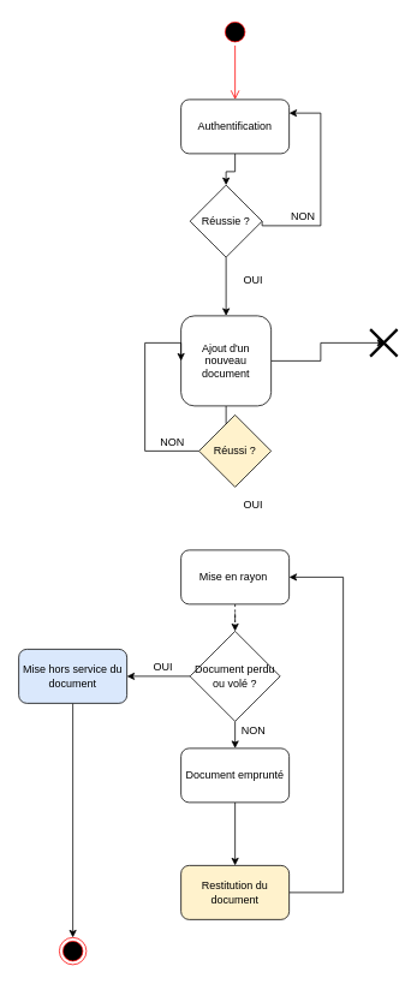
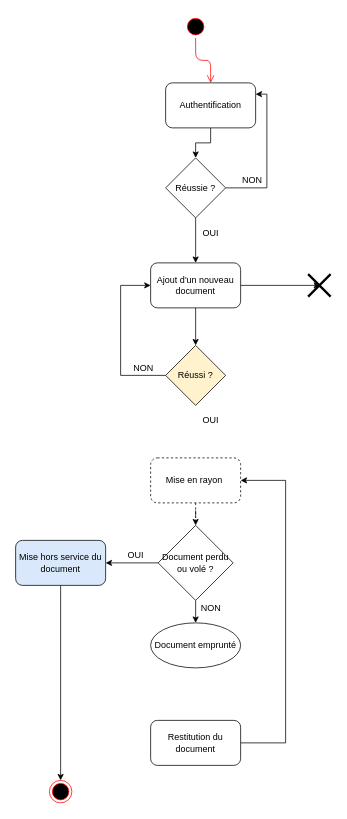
  <mxCell id="0" />
  <mxCell id="1" parent="0" />
  <mxCell id="2" value="" style="ellipse;html=1;shape=startState;fillColor=#000000;strokeColor=#ff0000;" vertex="1" parent="1"><mxGeometry x="245" y="20" width="30" height="30" as="geometry" /></mxCell>
  <mxCell id="3" value="" style="edgeStyle=orthogonalEdgeStyle;html=1;verticalAlign=bottom;endArrow=open;endSize=8;strokeColor=#ff0000;entryX=0.5;entryY=0;entryDx=0;entryDy=0;" edge="1" parent="1" source="2" target="5"><mxGeometry relative="1" as="geometry"><mxPoint x="260" y="110" as="targetPoint" /></mxGeometry></mxCell>
  <mxCell id="4" style="edgeStyle=orthogonalEdgeStyle;rounded=0;orthogonalLoop=1;jettySize=auto;html=1;entryX=0.5;entryY=0;entryDx=0;entryDy=0;" edge="1" parent="1" source="5" target="8"><mxGeometry relative="1" as="geometry" /></mxCell>
- <mxCell id="5" value="Authentification" style="rounded=1;whiteSpace=wrap;html=1;" vertex="1" parent="1"><mxGeometry x="200" y="110" width="120" height="60" as="geometry" /></mxCell>
+ <mxCell id="5" value="Authentification" style="rounded=1;whiteSpace=wrap;html=1;" vertex="1" parent="1"><mxGeometry x="220" y="110" width="120" height="60" as="geometry" /></mxCell>
  <mxCell id="6" style="edgeStyle=orthogonalEdgeStyle;rounded=0;orthogonalLoop=1;jettySize=auto;html=1;entryX=1;entryY=0.25;entryDx=0;entryDy=0;exitX=1;exitY=0.5;exitDx=0;exitDy=0;" edge="1" parent="1" source="8" target="5"><mxGeometry relative="1" as="geometry"><mxPoint x="375" y="130" as="targetPoint" /><mxPoint x="355" y="250" as="sourcePoint" /><Array as="points"><mxPoint x="355" y="250" /><mxPoint x="355" y="125" /></Array></mxGeometry></mxCell>
  <mxCell id="7" style="edgeStyle=orthogonalEdgeStyle;rounded=0;orthogonalLoop=1;jettySize=auto;html=1;exitX=0.5;exitY=1;exitDx=0;exitDy=0;entryX=0.5;entryY=0;entryDx=0;entryDy=0;" edge="1" parent="1" source="8" target="13"><mxGeometry relative="1" as="geometry"><mxPoint x="260" y="360" as="targetPoint" /></mxGeometry></mxCell>
- <mxCell id="8" value="Réussie ?" style="rhombus;whiteSpace=wrap;html=1;" vertex="1" parent="1"><mxGeometry x="210" y="205" width="80" height="80" as="geometry" /></mxCell>
+ <mxCell id="8" value="Réussie ?" style="rhombus;whiteSpace=wrap;html=1;" vertex="1" parent="1"><mxGeometry x="220" y="210" width="80" height="80" as="geometry" /></mxCell>
  <mxCell id="9" value="NON" style="text;html=1;align=center;verticalAlign=middle;resizable=0;points=[];autosize=1;" vertex="1" parent="1"><mxGeometry x="315" y="230" width="40" height="20" as="geometry" /></mxCell>
  <mxCell id="10" value="OUI" style="text;html=1;align=center;verticalAlign=middle;resizable=0;points=[];autosize=1;" vertex="1" parent="1"><mxGeometry x="260" y="300" width="40" height="20" as="geometry" /></mxCell>
  <mxCell id="11" style="edgeStyle=orthogonalEdgeStyle;rounded=0;orthogonalLoop=1;jettySize=auto;html=1;entryX=0.5;entryY=0;entryDx=0;entryDy=0;" edge="1" parent="1" source="13" target="15"><mxGeometry relative="1" as="geometry" /></mxCell>
  <mxCell id="12" style="edgeStyle=orthogonalEdgeStyle;rounded=0;orthogonalLoop=1;jettySize=auto;html=1;exitX=1;exitY=0.5;exitDx=0;exitDy=0;entryX=0.533;entryY=0.5;entryDx=0;entryDy=0;entryPerimeter=0;" edge="1" parent="1" source="13" target="18"><mxGeometry relative="1" as="geometry" /></mxCell>
- <mxCell id="13" value="Ajout d'un nouveau document" style="rounded=1;whiteSpace=wrap;html=1;" vertex="1" parent="1"><mxGeometry x="200" y="350" width="100" height="100" as="geometry" /></mxCell>
+ <mxCell id="13" value="Ajout d'un nouveau document" style="rounded=1;whiteSpace=wrap;html=1;" vertex="1" parent="1"><mxGeometry x="200" y="350" width="120" height="60" as="geometry" /></mxCell>
  <mxCell id="14" style="edgeStyle=orthogonalEdgeStyle;rounded=0;orthogonalLoop=1;jettySize=auto;html=1;entryX=0;entryY=0.5;entryDx=0;entryDy=0;exitX=0;exitY=0.5;exitDx=0;exitDy=0;" edge="1" parent="1" source="15" target="13"><mxGeometry relative="1" as="geometry"><mxPoint x="160" y="380" as="targetPoint" /><Array as="points"><mxPoint x="160" y="500" /><mxPoint x="160" y="380" /></Array></mxGeometry></mxCell>
  <mxCell id="15" value="Réussi ?" style="rhombus;whiteSpace=wrap;html=1;fillColor=#fff2cc;" vertex="1" parent="1"><mxGeometry x="220" y="460" width="80" height="80" as="geometry" /></mxCell>
  <mxCell id="16" value="NON" style="text;html=1;align=center;verticalAlign=middle;resizable=0;points=[];autosize=1;" vertex="1" parent="1"><mxGeometry x="170" y="480" width="40" height="20" as="geometry" /></mxCell>
  <mxCell id="17" value="OUI" style="text;html=1;align=center;verticalAlign=middle;resizable=0;points=[];autosize=1;" vertex="1" parent="1"><mxGeometry x="260" y="550" width="40" height="20" as="geometry" /></mxCell>
  <mxCell id="18" value="" style="shape=umlDestroy;whiteSpace=wrap;html=1;strokeWidth=3;" vertex="1" parent="1"><mxGeometry x="410" y="365" width="30" height="30" as="geometry" /></mxCell>
- <mxCell id="19" style="edgeStyle=orthogonalEdgeStyle;rounded=0;orthogonalLoop=1;jettySize=auto;html=1;exitX=0.5;exitY=1;exitDx=0;exitDy=0;entryX=0.5;entryY=0;entryDx=0;entryDy=0;" edge="1" parent="1" source="20" target="24"><mxGeometry relative="1" as="geometry" /></mxCell>
- <mxCell id="20" value="Document emprunté" style="rounded=1;whiteSpace=wrap;html=1;" vertex="1" parent="1"><mxGeometry x="200" y="830" width="120" height="60" as="geometry" /></mxCell>
+ <mxCell id="20" value="Document emprunté" style="ellipse;whiteSpace=wrap;html=1;" vertex="1" parent="1"><mxGeometry x="200" y="830" width="120" height="60" as="geometry" /></mxCell>
  <mxCell id="21" style="edgeStyle=orthogonalEdgeStyle;rounded=0;orthogonalLoop=1;jettySize=auto;html=1;exitX=0.5;exitY=1;exitDx=0;exitDy=0;entryX=0.5;entryY=0;entryDx=0;entryDy=0;" edge="1" parent="1" source="22" target="32"><mxGeometry relative="1" as="geometry" /></mxCell>
  <mxCell id="22" value="Mise hors service du document" style="rounded=1;whiteSpace=wrap;html=1;fillColor=#dae8fc;" vertex="1" parent="1"><mxGeometry x="20" y="720" width="120" height="60" as="geometry" /></mxCell>
  <mxCell id="23" style="edgeStyle=orthogonalEdgeStyle;rounded=0;orthogonalLoop=1;jettySize=auto;html=1;exitX=1;exitY=0.5;exitDx=0;exitDy=0;entryX=1;entryY=0.5;entryDx=0;entryDy=0;" edge="1" parent="1" source="24" target="26"><mxGeometry relative="1" as="geometry"><Array as="points"><mxPoint x="380" y="990" /><mxPoint x="380" y="640" /></Array></mxGeometry></mxCell>
- <mxCell id="24" value="Restitution du document" style="rounded=1;whiteSpace=wrap;html=1;fillColor=#fff2cc;" vertex="1" parent="1"><mxGeometry x="200" y="960" width="120" height="60" as="geometry" /></mxCell>
+ <mxCell id="24" value="Restitution du document" style="rounded=1;whiteSpace=wrap;html=1;" vertex="1" parent="1"><mxGeometry x="200" y="960" width="120" height="60" as="geometry" /></mxCell>
  <mxCell id="25" style="edgeStyle=orthogonalEdgeStyle;rounded=0;orthogonalLoop=1;jettySize=auto;html=1;entryX=0.5;entryY=0;entryDx=0;entryDy=0;dashed=1;" edge="1" parent="1" source="26" target="29"><mxGeometry relative="1" as="geometry" /></mxCell>
- <mxCell id="26" value="Mise en rayon&amp;nbsp;" style="rounded=1;whiteSpace=wrap;html=1;" vertex="1" parent="1"><mxGeometry x="200" y="610" width="120" height="60" as="geometry" /></mxCell>
+ <mxCell id="26" value="Mise en rayon&amp;nbsp;" style="rounded=1;whiteSpace=wrap;html=1;dashed=1;" vertex="1" parent="1"><mxGeometry x="200" y="610" width="120" height="60" as="geometry" /></mxCell>
  <mxCell id="27" style="edgeStyle=orthogonalEdgeStyle;rounded=0;orthogonalLoop=1;jettySize=auto;html=1;exitX=0.5;exitY=1;exitDx=0;exitDy=0;entryX=0.5;entryY=0;entryDx=0;entryDy=0;" edge="1" parent="1" source="29" target="20"><mxGeometry relative="1" as="geometry" /></mxCell>
  <mxCell id="28" style="edgeStyle=orthogonalEdgeStyle;rounded=0;orthogonalLoop=1;jettySize=auto;html=1;exitX=0;exitY=0.5;exitDx=0;exitDy=0;entryX=1;entryY=0.5;entryDx=0;entryDy=0;" edge="1" parent="1" source="29" target="22"><mxGeometry relative="1" as="geometry" /></mxCell>
  <mxCell id="29" value="Document perdu ou volé ?" style="rhombus;whiteSpace=wrap;html=1;" vertex="1" parent="1"><mxGeometry x="210" y="700" width="100" height="100" as="geometry" /></mxCell>
  <mxCell id="30" value="NON" style="text;html=1;align=center;verticalAlign=middle;resizable=0;points=[];autosize=1;" vertex="1" parent="1"><mxGeometry x="260" y="800" width="40" height="20" as="geometry" /></mxCell>
  <mxCell id="31" value="OUI" style="text;html=1;align=center;verticalAlign=middle;resizable=0;points=[];autosize=1;" vertex="1" parent="1"><mxGeometry x="160" y="730" width="40" height="20" as="geometry" /></mxCell>
  <mxCell id="32" value="" style="ellipse;html=1;shape=endState;fillColor=#000000;strokeColor=#ff0000;" vertex="1" parent="1"><mxGeometry x="65" y="1040" width="30" height="30" as="geometry" /></mxCell>
